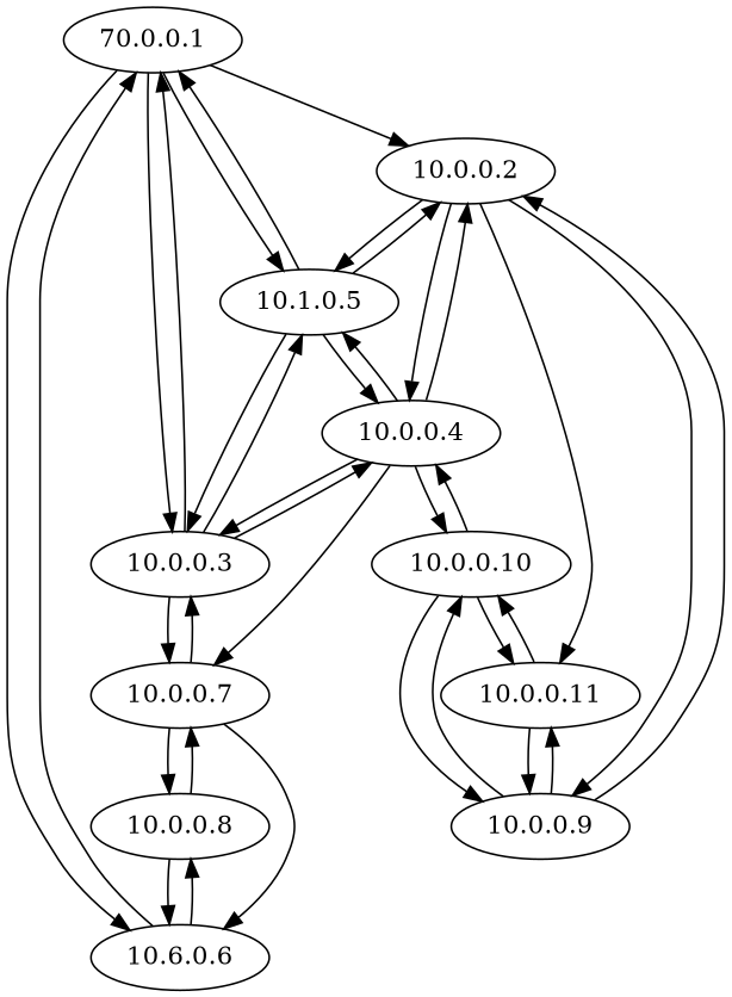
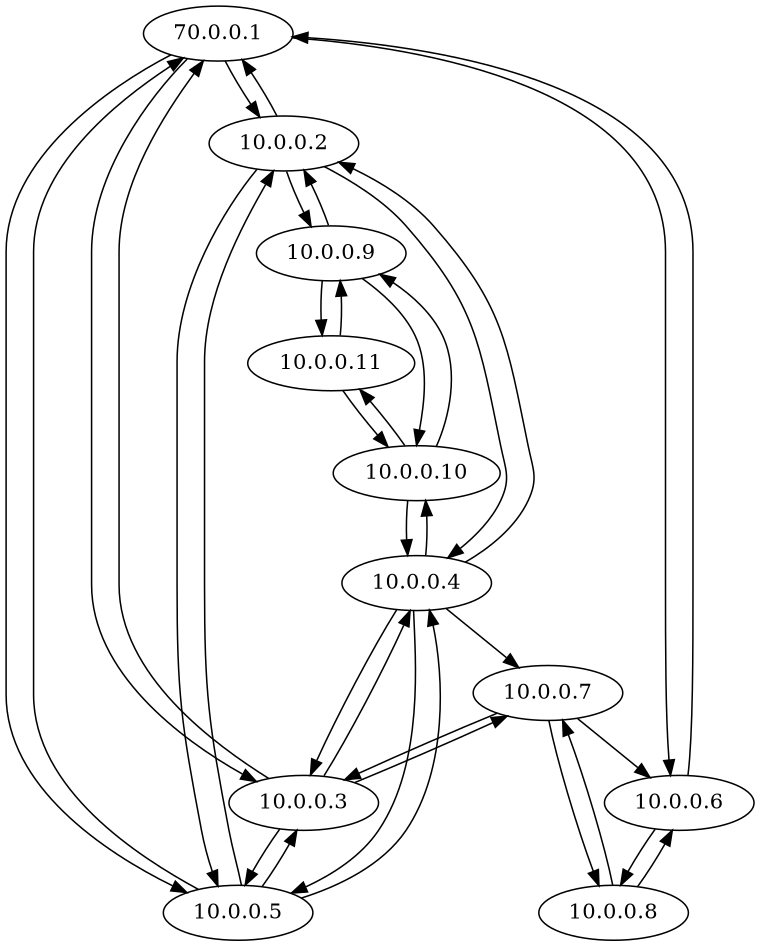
  digraph {
    node [areas="['0.0.0.0']" type=Router]
    n1 [label="70.0.0.1"]
    "10.0.0.2"
    "10.0.0.3"
-   "10.0.0.5" [label="10.1.0.5"]
-   "10.0.0.6" [label="10.6.0.6"]
+   "10.0.0.5"
+   "10.0.0.6"
    "10.0.0.4"
    "10.0.0.9"
    "10.0.0.7"
    "10.0.0.8"
    "10.0.0.10"
    "10.0.0.11"
    n1 -> "10.0.0.2" [intf=245]
    n1 -> "10.0.0.3" [intf=247]
    n1 -> "10.0.0.5" [intf=249]
    n1 -> "10.0.0.6" [intf=251]
-   "10.0.0.2" -> "10.0.0.11" [intf=252]
+   "10.0.0.2" -> n1 [intf=252]
    "10.0.0.2" -> "10.0.0.5" [intf=254]
    "10.0.0.2" -> "10.0.0.4" [intf=255]
    "10.0.0.2" -> "10.0.0.9" [intf=0]
    "10.0.0.3" -> n1 [intf=238]
    "10.0.0.3" -> "10.0.0.5" [intf=241]
    "10.0.0.3" -> "10.0.0.4" [intf=235]
    "10.0.0.3" -> "10.0.0.7" [intf=244]
    "10.0.0.5" -> n1 [intf=248]
    "10.0.0.5" -> "10.0.0.2" [intf=250]
    "10.0.0.5" -> "10.0.0.3" [intf=246]
    "10.0.0.5" -> "10.0.0.4" [intf=253]
    "10.0.0.6" -> n1 [intf=13]
    "10.0.0.6" -> "10.0.0.8" [intf=18]
    "10.0.0.4" -> "10.0.0.2" [intf=236]
    "10.0.0.4" -> "10.0.0.3" [intf=233]
    "10.0.0.4" -> "10.0.0.5" [intf=239]
    "10.0.0.4" -> "10.0.0.7" [intf=15]
    "10.0.0.4" -> "10.0.0.10" [intf=242]
    "10.0.0.9" -> "10.0.0.2" [intf=1]
    "10.0.0.9" -> "10.0.0.10" [intf=2]
    "10.0.0.9" -> "10.0.0.11" [intf=4]
    "10.0.0.7" -> "10.0.0.3" [intf=14]
    "10.0.0.7" -> "10.0.0.6" [intf=17]
    "10.0.0.7" -> "10.0.0.8" [intf=20]
    "10.0.0.8" -> "10.0.0.6" [intf=234]
    "10.0.0.8" -> "10.0.0.7" [intf=237]
    "10.0.0.10" -> "10.0.0.4" [intf=3]
    "10.0.0.10" -> "10.0.0.9" [intf=5]
    "10.0.0.10" -> "10.0.0.11" [intf=7]
    "10.0.0.11" -> "10.0.0.9" [intf=9]
    "10.0.0.11" -> "10.0.0.10" [intf=10]
  }
